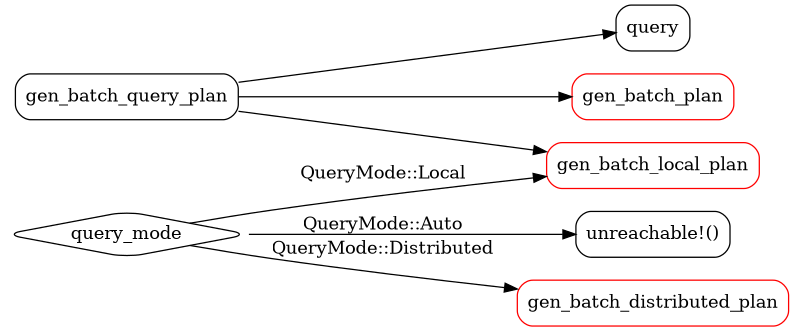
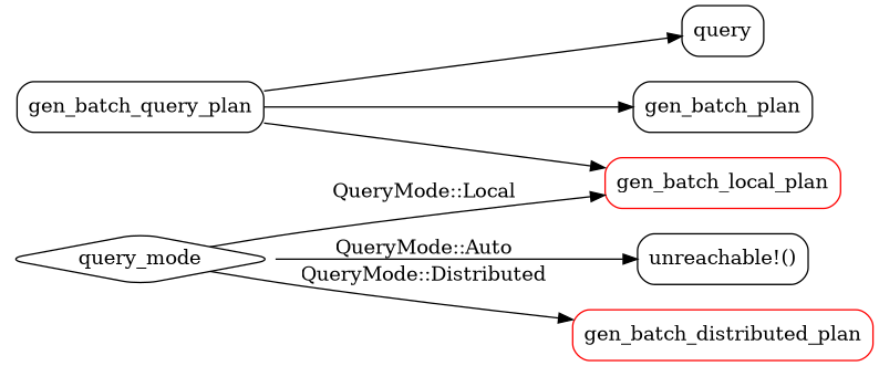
  digraph {
    newrank=true
    rankdir=LR
    node [shape=box style=rounded]
    n1 [label=query]
    gen_batch_query_plan
-   n3 [color=red label=gen_batch_plan]
+   n3 [color=black label=gen_batch_plan]
    gen_batch_local_plan [color=red]
    query_mode [shape=diamond]
    "unreachable!()"
    gen_batch_distributed_plan [color=red]
    gen_batch_query_plan -> n1
    gen_batch_query_plan -> n3
    gen_batch_query_plan -> gen_batch_local_plan
    query_mode -> gen_batch_local_plan [label="QueryMode::Local"]
    query_mode -> "unreachable!()" [label="QueryMode::Auto"]
    query_mode -> gen_batch_distributed_plan [label="QueryMode::Distributed"]
  }
